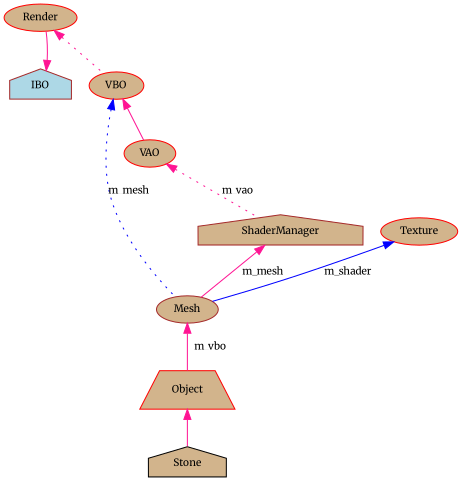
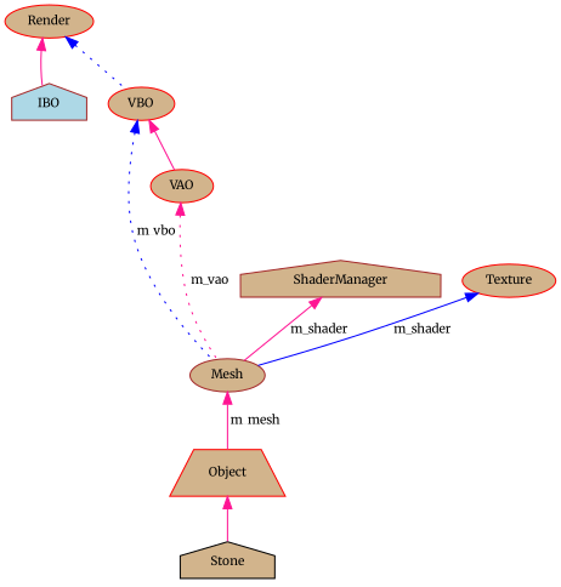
  digraph {
    fontname=Merriweather
    node [color=red fillcolor=tan fontname=Merriweather fontsize=10 shape=ellipse style=filled]
    edge [color=deeppink dir=back fontname=Merriweather fontsize=10 labelfontname=Helvetica labelfontsize=10 style=solid]
    n1 [color=black fontcolor=black height=0.2 label=Stone shape=house width=0.4]
    n2 [height=0.2 label=Object shape=trapezium width=0.4]
    n3 [color=brown height=0.2 label=Mesh width=0.4]
    n4 [color=brown fillcolor=lightblue height=0.2 label=IBO shape=house width=0.4]
    n5 [height=0.2 label=Render width=0.4]
    n6 [height=0.2 label=VBO width=0.4]
    n7 [height=0.2 label=VAO width=0.4]
    n8 [color=brown height=0.2 label=ShaderManager shape=house width=0.4]
    n9 [height=0.2 label=Texture width=0.4]
    n2 -> n1
-   n3 -> n2 [label=" m_vbo"]
-   n4 -> n5
-   n5 -> n6 [style=dotted]
-   n6 -> n3 [color=blue label=" m_mesh" style=dotted]
+   n3 -> n2 [label=" m_mesh"]
+   n5 -> n4
+   n5 -> n6 [color=blue style=dotted]
+   n6 -> n3 [color=blue label=" m_vbo" style=dotted]
    n6 -> n7
-   n7 -> n8 [label=" m_vao" style=dotted]
-   n8 -> n3 [label=" m_mesh"]
+   n7 -> n3 [label=" m_vao" style=dotted]
+   n8 -> n3 [label=" m_shader"]
    n9 -> n3 [color=blue label=" m_shader"]
  }
